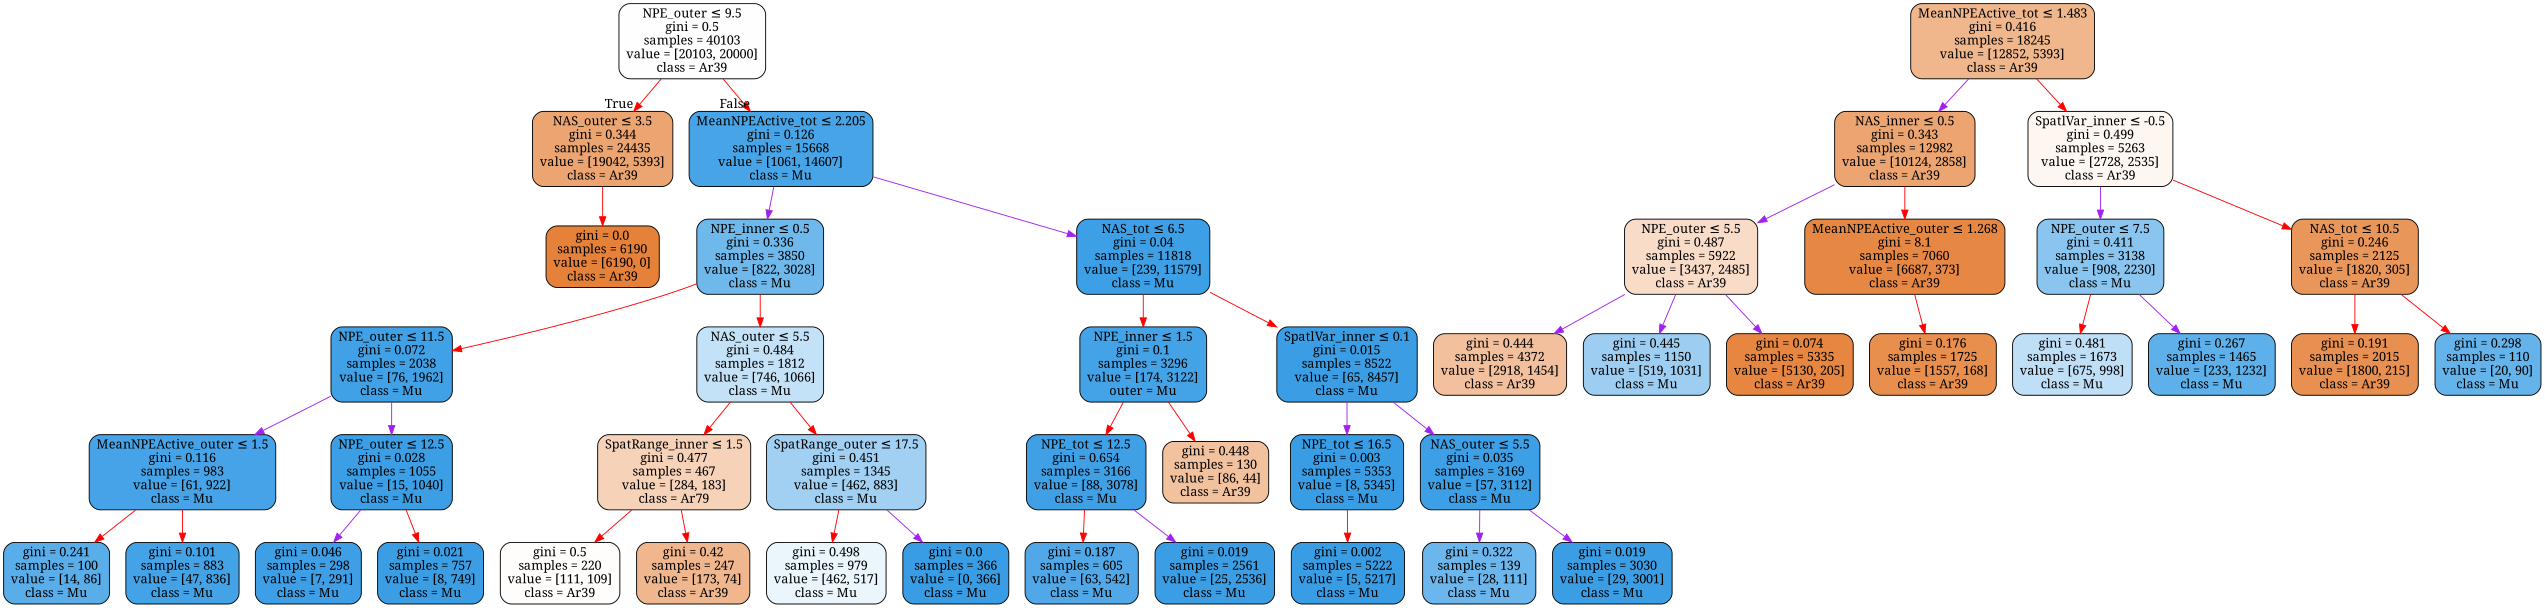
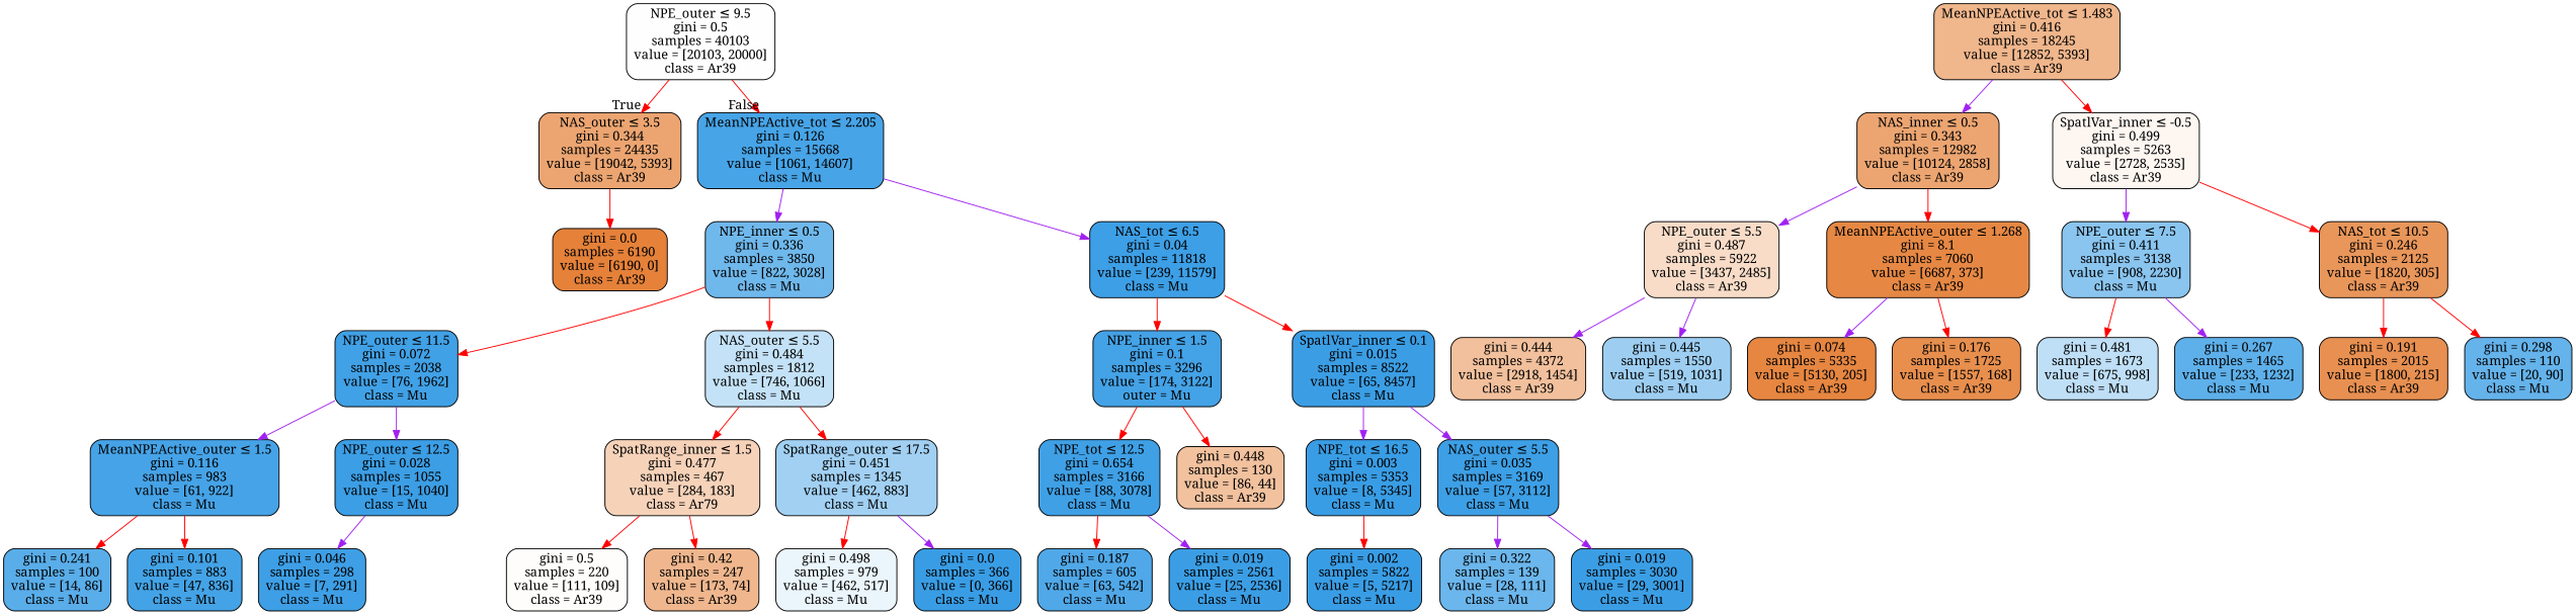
  digraph {
    fontname="Noto Serif"
    node [color=black fillcolor="#3b9ee5" fontname="Noto Serif" shape=box style="filled, rounded"]
    edge [color=red fontname="Noto Serif"]
    n1 [fillcolor="#fffefe" label=<NPE_outer &le; 9.5<br/>gini = 0.5<br/>samples = 40103<br/>value = [20103, 20000]<br/>class = Ar39>]
    n2 [fillcolor="#eca571" label=<NAS_outer &le; 3.5<br/>gini = 0.344<br/>samples = 24435<br/>value = [19042, 5393]<br/>class = Ar39>]
    n3 [fillcolor="#47a4e7" label=<MeanNPEActive_tot &le; 2.205<br/>gini = 0.126<br/>samples = 15668<br/>value = [1061, 14607]<br/>class = Mu>]
    n4 [fillcolor="#e58139" label=<gini = 0.0<br/>samples = 6190<br/>value = [6190, 0]<br/>class = Ar39>]
    n5 [fillcolor="#6fb8ec" label=<NPE_inner &le; 0.5<br/>gini = 0.336<br/>samples = 3850<br/>value = [822, 3028]<br/>class = Mu>]
    n6 [fillcolor="#3d9fe6" label=<NAS_tot &le; 6.5<br/>gini = 0.04<br/>samples = 11818<br/>value = [239, 11579]<br/>class = Mu>]
    n7 [fillcolor="#f0b68c" label=<MeanNPEActive_tot &le; 1.483<br/>gini = 0.416<br/>samples = 18245<br/>value = [12852, 5393]<br/>class = Ar39>]
    n8 [fillcolor="#eca571" label=<NAS_inner &le; 0.5<br/>gini = 0.343<br/>samples = 12982<br/>value = [10124, 2858]<br/>class = Ar39>]
    n9 [fillcolor="#fdf6f1" label=<SpatlVar_inner &le; -0.5<br/>gini = 0.499<br/>samples = 5263<br/>value = [2728, 2535]<br/>class = Ar39>]
    n10 [fillcolor="#f8dcc8" label=<NPE_outer &le; 5.5<br/>gini = 0.487<br/>samples = 5922<br/>value = [3437, 2485]<br/>class = Ar39>]
    n11 [fillcolor="#e68844" label=<MeanNPEActive_outer &le; 1.268<br/>gini = 8.1<br/>samples = 7060<br/>value = [6687, 373]<br/>class = Ar39>]
    n12 [fillcolor="#8ac5f0" label=<NPE_outer &le; 7.5<br/>gini = 0.411<br/>samples = 3138<br/>value = [908, 2230]<br/>class = Mu>]
    n13 [fillcolor="#e9965a" label=<NAS_tot &le; 10.5<br/>gini = 0.246<br/>samples = 2125<br/>value = [1820, 305]<br/>class = Ar39>]
    n14 [fillcolor="#f2c09c" label=<gini = 0.444<br/>samples = 4372<br/>value = [2918, 1454]<br/>class = Ar39>]
-   n15 [fillcolor="#9dcef2" label=<gini = 0.445<br/>samples = 1150<br/>value = [519, 1031]<br/>class = Mu>]
+   n15 [fillcolor="#9dcef2" label=<gini = 0.445<br/>samples = 1550<br/>value = [519, 1031]<br/>class = Mu>]
    n16 [fillcolor="#e68641" label=<gini = 0.074<br/>samples = 5335<br/>value = [5130, 205]<br/>class = Ar39>]
    n17 [fillcolor="#e88f4e" label=<gini = 0.176<br/>samples = 1725<br/>value = [1557, 168]<br/>class = Ar39>]
    n18 [fillcolor="#bfdff7" label=<gini = 0.481<br/>samples = 1673<br/>value = [675, 998]<br/>class = Mu>]
    n19 [fillcolor="#5eb0ea" label=<gini = 0.267<br/>samples = 1465<br/>value = [233, 1232]<br/>class = Mu>]
    n20 [fillcolor="#e89051" label=<gini = 0.191<br/>samples = 2015<br/>value = [1800, 215]<br/>class = Ar39>]
    n21 [fillcolor="#65b3eb" label=<gini = 0.298<br/>samples = 110<br/>value = [20, 90]<br/>class = Mu>]
    n22 [fillcolor="#41a1e6" label=<NPE_outer &le; 11.5<br/>gini = 0.072<br/>samples = 2038<br/>value = [76, 1962]<br/>class = Mu>]
    n23 [fillcolor="#c4e2f7" label=<NAS_outer &le; 5.5<br/>gini = 0.484<br/>samples = 1812<br/>value = [746, 1066]<br/>class = Mu>]
    n24 [fillcolor="#44a2e6" label=<NPE_inner &le; 1.5<br/>gini = 0.1<br/>samples = 3296<br/>value = [174, 3122]<br/>outer = Mu>]
    n25 [label=<SpatlVar_inner &le; 0.1<br/>gini = 0.015<br/>samples = 8522<br/>value = [65, 8457]<br/>class = Mu>]
    n26 [fillcolor="#46a3e7" label=<MeanNPEActive_outer &le; 1.5<br/>gini = 0.116<br/>samples = 983<br/>value = [61, 922]<br/>class = Mu>]
    n27 [fillcolor="#3c9ee5" label=<NPE_outer &le; 12.5<br/>gini = 0.028<br/>samples = 1055<br/>value = [15, 1040]<br/>class = Mu>]
    n28 [fillcolor="#f6d2b9" label=<SpatRange_inner &le; 1.5<br/>gini = 0.477<br/>samples = 467<br/>value = [284, 183]<br/>class = Ar79>]
    n29 [fillcolor="#a1d0f3" label=<SpatRange_outer &le; 17.5<br/>gini = 0.451<br/>samples = 1345<br/>value = [462, 883]<br/>class = Mu>]
    n30 [fillcolor="#59ade9" label=<gini = 0.241<br/>samples = 100<br/>value = [14, 86]<br/>class = Mu>]
    n31 [fillcolor="#44a3e6" label=<gini = 0.101<br/>samples = 883<br/>value = [47, 836]<br/>class = Mu>]
    n32 [fillcolor="#3e9fe6" label=<gini = 0.046<br/>samples = 298<br/>value = [7, 291]<br/>class = Mu>]
-   n33 [label=<gini = 0.021<br/>samples = 757<br/>value = [8, 749]<br/>class = Mu>]
    n34 [fillcolor="#fffdfb" label=<gini = 0.5<br/>samples = 220<br/>value = [111, 109]<br/>class = Ar39>]
    n35 [fillcolor="#f0b78e" label=<gini = 0.42<br/>samples = 247<br/>value = [173, 74]<br/>class = Ar39>]
    n36 [fillcolor="#eaf5fc" label=<gini = 0.498<br/>samples = 979<br/>value = [462, 517]<br/>class = Mu>]
    n37 [fillcolor="#399de5" label=<gini = 0.0<br/>samples = 366<br/>value = [0, 366]<br/>class = Mu>]
    n38 [fillcolor="#3fa0e6" label=<NPE_tot &le; 12.5<br/>gini = 0.654<br/>samples = 3166<br/>value = [88, 3078]<br/>class = Mu>]
    n39 [fillcolor="#f2c19e" label=<gini = 0.448<br/>samples = 130<br/>value = [86, 44]<br/>class = Ar39>]
    n40 [fillcolor="#399de5" label=<NPE_tot &le; 16.5<br/>gini = 0.003<br/>samples = 5353<br/>value = [8, 5345]<br/>class = Mu>]
    n41 [fillcolor="#3d9fe5" label=<NAS_outer &le; 5.5<br/>gini = 0.035<br/>samples = 3169<br/>value = [57, 3112]<br/>class = Mu>]
    n42 [fillcolor="#50a8e8" label=<gini = 0.187<br/>samples = 605<br/>value = [63, 542]<br/>class = Mu>]
    n43 [label=<gini = 0.019<br/>samples = 2561<br/>value = [25, 2536]<br/>class = Mu>]
-   n44 [fillcolor="#399de5" label=<gini = 0.002<br/>samples = 5222<br/>value = [5, 5217]<br/>class = Mu>]
+   n44 [fillcolor="#399de5" label=<gini = 0.002<br/>samples = 5822<br/>value = [5, 5217]<br/>class = Mu>]
    n45 [fillcolor="#6bb6ec" label=<gini = 0.322<br/>samples = 139<br/>value = [28, 111]<br/>class = Mu>]
    n46 [label=<gini = 0.019<br/>samples = 3030<br/>value = [29, 3001]<br/>class = Mu>]
    n1 -> n2 [headlabel=True labelangle=45 labeldistance=2.5]
    n1 -> n3 [headlabel=False labelangle=-45 labeldistance=2.5]
    n2 -> n4
    n3 -> n5 [color=purple]
    n3 -> n6 [color=purple]
    n5 -> n22
    n5 -> n23
    n6 -> n24
    n6 -> n25
    n7 -> n8 [color=purple]
    n7 -> n9
    n8 -> n10 [color=purple]
    n8 -> n11
    n9 -> n12 [color=purple]
    n9 -> n13
    n10 -> n14 [color=purple]
    n10 -> n15 [color=purple]
-   n10 -> n16 [color=purple]
+   n11 -> n16 [color=purple]
    n11 -> n17
    n12 -> n18
    n12 -> n19 [color=purple]
    n13 -> n20
    n13 -> n21
    n22 -> n26 [color=purple]
    n22 -> n27 [color=purple]
    n23 -> n28
    n23 -> n29
    n24 -> n38
    n24 -> n39
    n25 -> n40 [color=purple]
    n25 -> n41 [color=purple]
    n26 -> n30
    n26 -> n31
    n27 -> n32 [color=purple]
-   n27 -> n33
    n28 -> n34
    n28 -> n35
    n29 -> n36
    n29 -> n37 [color=purple]
    n38 -> n42
    n38 -> n43 [color=purple]
    n40 -> n44
    n41 -> n45 [color=purple]
    n41 -> n46 [color=purple]
  }
